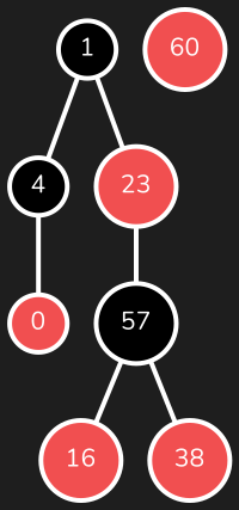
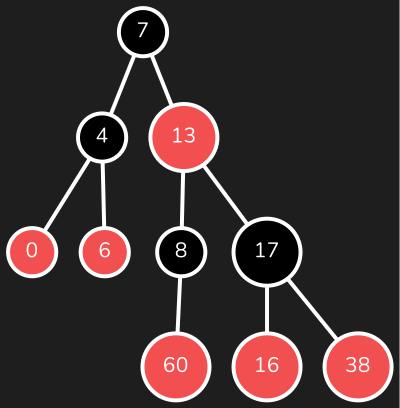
  digraph {
    bgcolor="#1E1E1E"
    fontname=Nunito
    node [color=white fillcolor="#F14F50" fontcolor=white fontname=Nunito fontsize=16 penwidth=3 shape=circle style=filled]
    edge [arrowhead=none color=white fontname=Nunito penwidth=3]
-   7 [fillcolor=black label=1]
+   7 [fillcolor=black]
    4 [fillcolor=black]
-   13 [label=23]
+   13
    0
-   17 [fillcolor=black label=57]
+   6
+   8 [fillcolor=black]
+   17 [fillcolor=black]
    n8 [label=60]
    16
    n10 [label=38]
    7 -> 4
    7 -> 13
    4 -> 0
+   4 -> 6
+   13 -> 8
    13 -> 17
+   8 -> n8
    17 -> 16
    17 -> n10
  }
